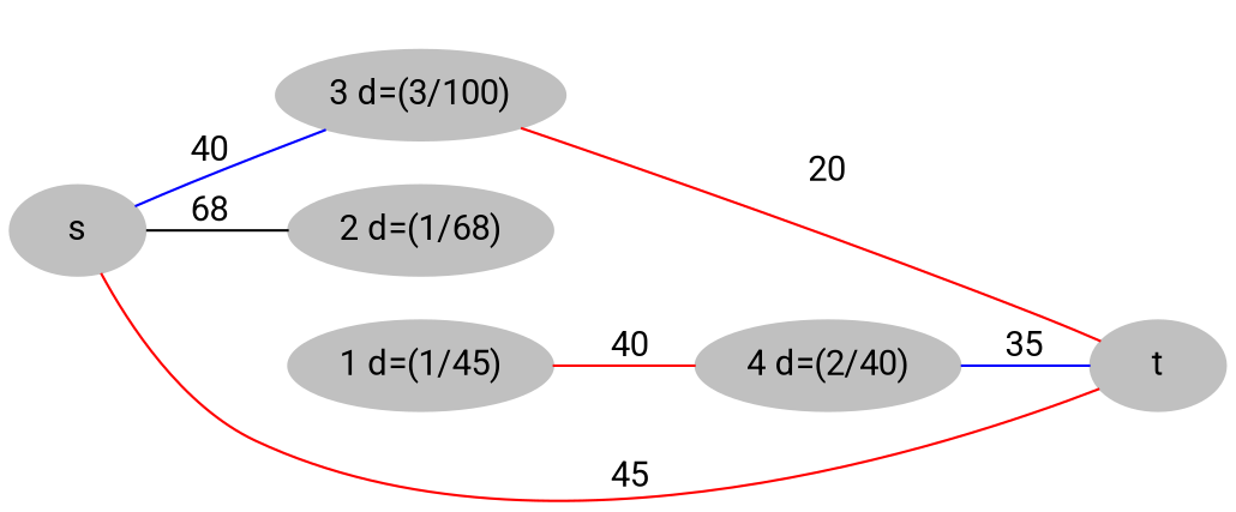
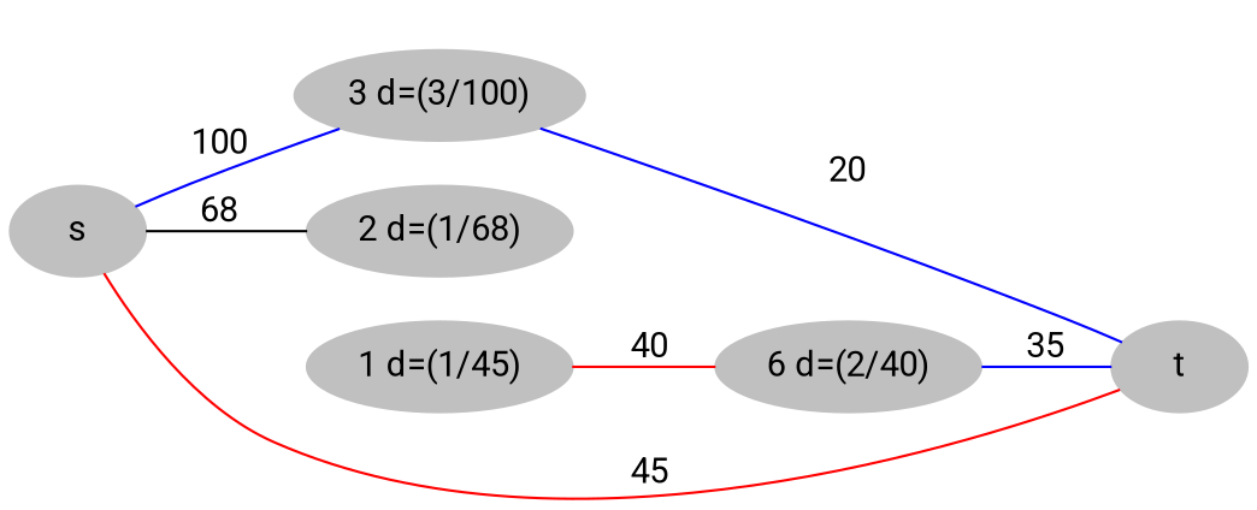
  graph {
    fontname=Roboto
    rankdir=LR
    node [color=grey fontname=Roboto style=filled]
    edge [color=blue fontname=Roboto]
    n1 [label="3 d=(3/100)"]
    n2 [label="2 d=(1/68)"]
    n3 [label="1 d=(1/45)"]
    t
-   n5 [label="4 d=(2/40)"]
+   n5 [label="6 d=(2/40)"]
    s
    subgraph cluster_1 {
      color=white
      n1
      n2
      n3
    }
-   n1 -- t [color=red label=20]
+   n1 -- t [label=20]
    n3 -- n5 [color=red label=40]
    n5 -- t [label=35]
-   s -- n1 [label=40]
+   s -- n1 [label=100]
    s -- n2 [label=68 color=""]
    s -- t [color=red label=45]
  }
